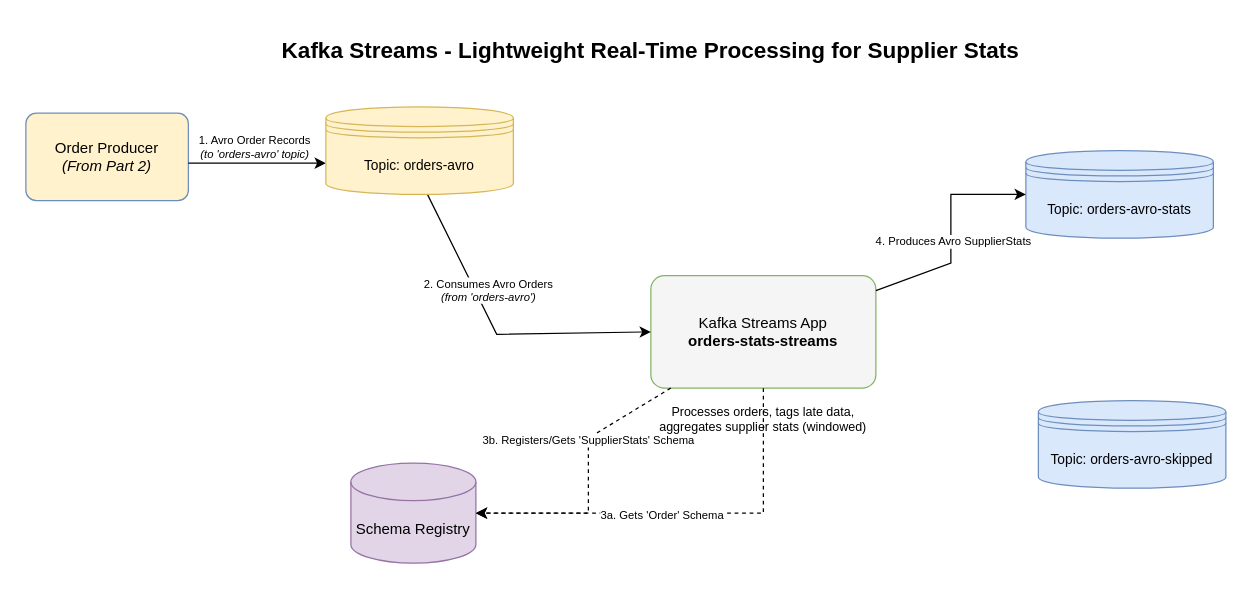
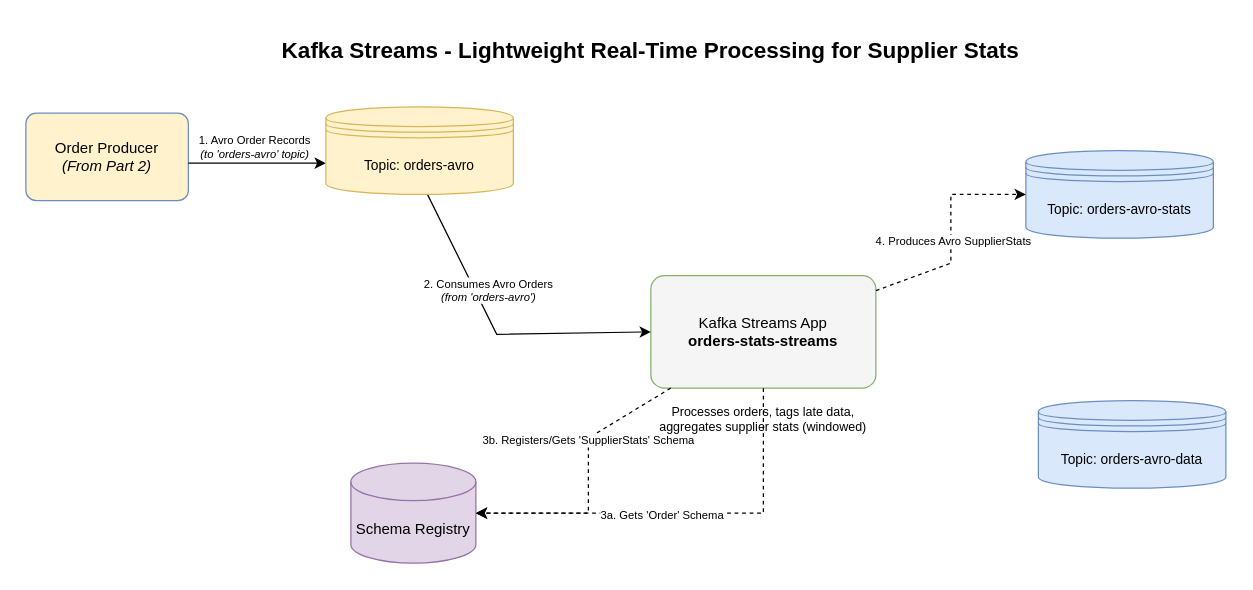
  <mxCell id="0" />
  <mxCell id="1" parent="0" />
  <mxCell id="2" value="Kafka Streams - Lightweight Real-Time Processing for Supplier Stats" style="text;html=1;strokeColor=none;fillColor=none;align=center;verticalAlign=middle;whiteSpace=wrap;rounded=0;fontSize=18;fontStyle=1;" parent="1" vertex="1"><mxGeometry x="170" y="20" width="700" height="40" as="geometry" /></mxCell>
  <mxCell id="3" value="Order Producer&lt;br&gt;&lt;i&gt;(From Part 2)&lt;/i&gt;" style="rounded=1;whiteSpace=wrap;html=1;fillColor=#fff2cc;strokeColor=#6c8ebf;arcSize=12;fontSize=12;" parent="1" vertex="1"><mxGeometry x="20" y="90" width="130" height="70" as="geometry" /></mxCell>
  <mxCell id="4" value="Schema Registry" style="shape=cylinder3;whiteSpace=wrap;html=1;boundedLbl=1;backgroundOutline=1;size=15;fillColor=#e1d5e7;strokeColor=#9673a6;fontSize=12;" parent="1" vertex="1"><mxGeometry x="280" y="370" width="100" height="80" as="geometry" /></mxCell>
  <mxCell id="5" value="Kafka Streams App&lt;br&gt;&lt;b&gt;orders-stats-streams&lt;/b&gt;" style="rounded=1;whiteSpace=wrap;html=1;fillColor=#f5f5f5;strokeColor=#82b366;arcSize=12;fontSize=12;" parent="1" vertex="1"><mxGeometry x="520" y="220" width="180" height="90" as="geometry" /></mxCell>
  <mxCell id="6" value="Topic: orders-avro-stats" style="shape=datastore;whiteSpace=wrap;html=1;fillColor=#dae8fc;strokeColor=#6c8ebf;fontSize=11;" parent="1" vertex="1"><mxGeometry x="820" y="120" width="150" height="70" as="geometry" /></mxCell>
- <mxCell id="7" value="Topic: orders-avro-skipped" style="shape=datastore;whiteSpace=wrap;html=1;fillColor=#dae8fc;strokeColor=#6c8ebf;fontSize=11;" parent="1" vertex="1"><mxGeometry x="830" y="320" width="150" height="70" as="geometry" /></mxCell>
+ <mxCell id="7" value="Topic: orders-avro-data" style="shape=datastore;whiteSpace=wrap;html=1;fillColor=#dae8fc;strokeColor=#6c8ebf;fontSize=11;" parent="1" vertex="1"><mxGeometry x="830" y="320" width="150" height="70" as="geometry" /></mxCell>
  <mxCell id="8" style="endArrow=classic;html=1;rounded=0;strokeWidth=1;" parent="1" edge="1"><mxGeometry width="50" height="50" relative="1" as="geometry"><mxPoint x="150" y="130" as="sourcePoint" /><mxPoint x="260" y="130" as="targetPoint" /></mxGeometry></mxCell>
  <mxCell id="9" value="1. Avro Order Records&lt;br&gt;&lt;i&gt;(to 'orders-avro' topic)&lt;/i&gt;" style="edgeLabel;html=1;align=center;verticalAlign=middle;resizable=0;points=[];fontSize=9;" parent="8" vertex="1" connectable="0"><mxGeometry x="-0.1" y="1" relative="1" as="geometry"><mxPoint x="2" y="-13" as="offset" /></mxGeometry></mxCell>
  <mxCell id="10" style="endArrow=classic;html=1;rounded=0;strokeWidth=1;exitX=0.564;exitY=1.044;exitDx=0;exitDy=0;exitPerimeter=0;entryX=0;entryY=0.5;entryDx=0;entryDy=0;" parent="1" target="5" edge="1"><mxGeometry width="50" height="50" relative="1" as="geometry"><mxPoint x="341.26" y="155" as="sourcePoint" /><mxPoint x="510" y="264.98" as="targetPoint" /><Array as="points"><mxPoint x="396.66" y="266.92" /></Array></mxGeometry></mxCell>
  <mxCell id="11" value="2. Consumes Avro Orders&lt;br&gt;&lt;i&gt;(from 'orders-avro')&lt;/i&gt;" style="edgeLabel;html=1;align=center;verticalAlign=middle;resizable=0;points=[];fontSize=9;" parent="10" vertex="1" connectable="0"><mxGeometry x="-0.1" y="-2" relative="1" as="geometry"><mxPoint y="-25" as="offset" /></mxGeometry></mxCell>
  <mxCell id="12" style="endArrow=classic;html=1;rounded=0;dashed=1;strokeWidth=1;" parent="1" source="5" target="4" edge="1"><mxGeometry width="50" height="50" relative="1" as="geometry"><mxPoint x="610" y="320" as="sourcePoint" /><mxPoint x="390" y="390" as="targetPoint" /><Array as="points"><mxPoint x="610" y="410" /></Array></mxGeometry></mxCell>
  <mxCell id="13" value="3a. Gets 'Order' Schema" style="edgeLabel;html=1;align=center;verticalAlign=middle;resizable=0;points=[];fontSize=9;" parent="12" vertex="1" connectable="0"><mxGeometry x="0.1" y="1" relative="1" as="geometry" /></mxCell>
  <mxCell id="14" style="endArrow=classic;html=1;rounded=0;dashed=1;strokeWidth=1;" parent="1" source="5" target="4" edge="1"><mxGeometry width="50" height="50" relative="1" as="geometry"><mxPoint x="610" y="320" as="sourcePoint" /><mxPoint x="390" y="390" as="targetPoint" /><Array as="points"><mxPoint x="470" y="350" /><mxPoint x="470" y="410" /></Array></mxGeometry></mxCell>
  <mxCell id="15" value="3b. Registers/Gets 'SupplierStats' Schema" style="edgeLabel;html=1;align=center;verticalAlign=middle;resizable=0;points=[];fontSize=9;" parent="14" vertex="1" connectable="0"><mxGeometry x="-0.3" y="-1" relative="1" as="geometry" /></mxCell>
- <mxCell id="16" style="endArrow=classic;html=1;rounded=0;strokeWidth=1;" parent="1" source="5" target="6" edge="1"><mxGeometry width="50" height="50" relative="1" as="geometry"><mxPoint x="710" y="265" as="sourcePoint" /><mxPoint x="810" y="155" as="targetPoint" /><Array as="points"><mxPoint x="760" y="210" /><mxPoint x="760" y="155" /></Array></mxGeometry></mxCell>
+ <mxCell id="16" style="endArrow=classic;html=1;rounded=0;strokeWidth=1;dashed=1;" parent="1" source="5" target="6" edge="1"><mxGeometry width="50" height="50" relative="1" as="geometry"><mxPoint x="710" y="265" as="sourcePoint" /><mxPoint x="810" y="155" as="targetPoint" /><Array as="points"><mxPoint x="760" y="210" /><mxPoint x="760" y="155" /></Array></mxGeometry></mxCell>
  <mxCell id="17" value="4. Produces Avro SupplierStats" style="edgeLabel;html=1;align=center;verticalAlign=middle;resizable=0;points=[];fontSize=9;" parent="16" vertex="1" connectable="0"><mxGeometry x="-0.1" y="-1" relative="1" as="geometry" /></mxCell>
  <mxCell id="18" value="Processes orders, tags late data,&lt;br&gt;aggregates supplier stats (windowed)" style="text;html=1;strokeColor=none;fillColor=none;align=center;verticalAlign=middle;whiteSpace=wrap;rounded=0;fontSize=10;" parent="1" vertex="1"><mxGeometry x="510" y="315" width="200" height="40" as="geometry" /></mxCell>
  <mxCell id="19" value="Topic: orders-avro" style="shape=datastore;whiteSpace=wrap;html=1;fillColor=#fff2cc;strokeColor=#d6b656;fontSize=11;" vertex="1" parent="1"><mxGeometry x="260" y="85" width="150" height="70" as="geometry" /></mxCell>
